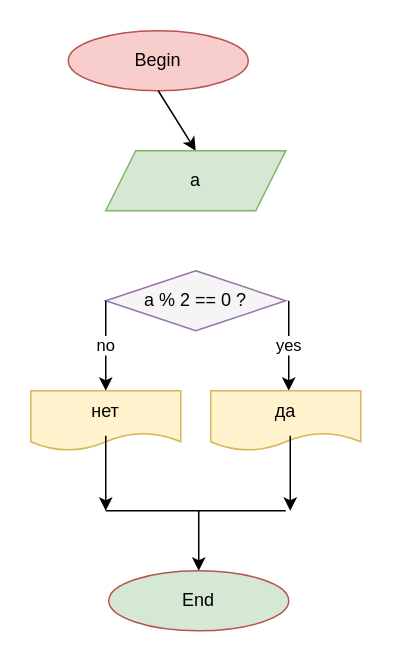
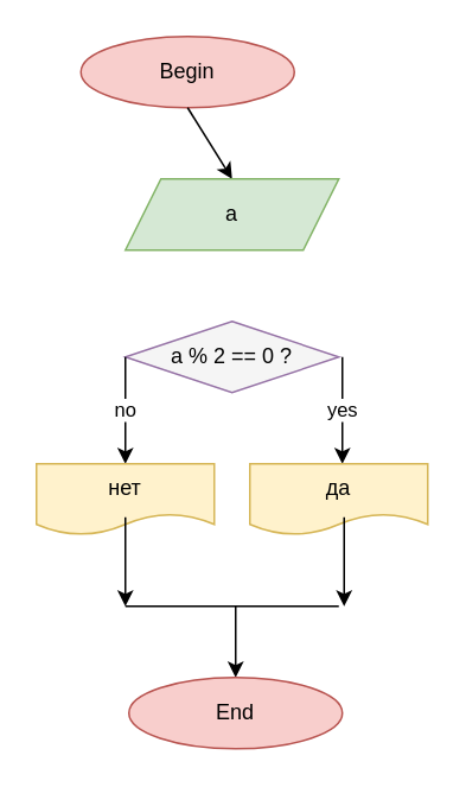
  <mxCell id="0" />
  <mxCell id="1" parent="0" />
  <mxCell id="2" value="Begin" style="ellipse;whiteSpace=wrap;html=1;fillColor=#f8cecc;strokeColor=#b85450;" vertex="1" parent="1"><mxGeometry x="45" y="20" width="120" height="40" as="geometry" /></mxCell>
  <mxCell id="3" value="" style="endArrow=classic;html=1;rounded=0;exitX=0.5;exitY=1;exitDx=0;exitDy=0;" edge="1" parent="1" source="2"><mxGeometry width="50" height="50" relative="1" as="geometry"><mxPoint x="100" y="400" as="sourcePoint" /><mxPoint x="130" y="100" as="targetPoint" /></mxGeometry></mxCell>
  <mxCell id="4" value="a" style="shape=parallelogram;perimeter=parallelogramPerimeter;whiteSpace=wrap;html=1;fixedSize=1;fillColor=#d5e8d4;strokeColor=#82b366;" vertex="1" parent="1"><mxGeometry x="70" y="100" width="120" height="40" as="geometry" /></mxCell>
  <mxCell id="5" value="a % 2 == 0 ?" style="rhombus;whiteSpace=wrap;html=1;fillColor=#f5f5f5;strokeColor=#9673a6;" vertex="1" parent="1"><mxGeometry x="70" y="180" width="120" height="40" as="geometry" /></mxCell>
  <mxCell id="6" value="yes" style="endArrow=classic;html=1;rounded=0;" edge="1" parent="1"><mxGeometry width="50" height="50" relative="1" as="geometry"><mxPoint x="192" y="200" as="sourcePoint" /><mxPoint x="192" y="260" as="targetPoint" /></mxGeometry></mxCell>
  <mxCell id="7" value="no" style="endArrow=classic;html=1;rounded=0;exitX=0;exitY=0.5;exitDx=0;exitDy=0;" edge="1" parent="1" source="5"><mxGeometry width="50" height="50" relative="1" as="geometry"><mxPoint x="100" y="400" as="sourcePoint" /><mxPoint x="70" y="260" as="targetPoint" /></mxGeometry></mxCell>
  <mxCell id="8" value="" style="endArrow=classic;html=1;rounded=0;" edge="1" parent="1"><mxGeometry width="50" height="50" relative="1" as="geometry"><mxPoint x="132" y="340" as="sourcePoint" /><mxPoint x="132" y="380" as="targetPoint" /></mxGeometry></mxCell>
- <mxCell id="9" value="End" style="ellipse;whiteSpace=wrap;html=1;fillColor=#d5e8d4;strokeColor=#b85450;" vertex="1" parent="1"><mxGeometry x="72" y="380" width="120" height="40" as="geometry" /></mxCell>
+ <mxCell id="9" value="End" style="ellipse;whiteSpace=wrap;html=1;fillColor=#f8cecc;strokeColor=#b85450;" vertex="1" parent="1"><mxGeometry x="72" y="380" width="120" height="40" as="geometry" /></mxCell>
  <mxCell id="10" value="нет" style="shape=document;whiteSpace=wrap;html=1;boundedLbl=1;fillColor=#fff2cc;strokeColor=#d6b656;" vertex="1" parent="1"><mxGeometry x="20" y="260" width="100" height="40" as="geometry" /></mxCell>
  <mxCell id="11" value="да" style="shape=document;whiteSpace=wrap;html=1;boundedLbl=1;fillColor=#fff2cc;strokeColor=#d6b656;" vertex="1" parent="1"><mxGeometry x="140" y="260" width="100" height="40" as="geometry" /></mxCell>
  <mxCell id="12" value="" style="endArrow=none;html=1;rounded=0;" edge="1" parent="1"><mxGeometry width="50" height="50" relative="1" as="geometry"><mxPoint x="70" y="340" as="sourcePoint" /><mxPoint x="190" y="340" as="targetPoint" /></mxGeometry></mxCell>
  <mxCell id="13" value="" style="endArrow=classic;html=1;rounded=0;" edge="1" parent="1"><mxGeometry width="50" height="50" relative="1" as="geometry"><mxPoint x="70" y="290" as="sourcePoint" /><mxPoint x="70" y="340" as="targetPoint" /></mxGeometry></mxCell>
  <mxCell id="14" value="" style="endArrow=classic;html=1;rounded=0;exitX=0.53;exitY=0.75;exitDx=0;exitDy=0;exitPerimeter=0;" edge="1" parent="1" source="11"><mxGeometry width="50" height="50" relative="1" as="geometry"><mxPoint x="100" y="400" as="sourcePoint" /><mxPoint x="193" y="340" as="targetPoint" /></mxGeometry></mxCell>
